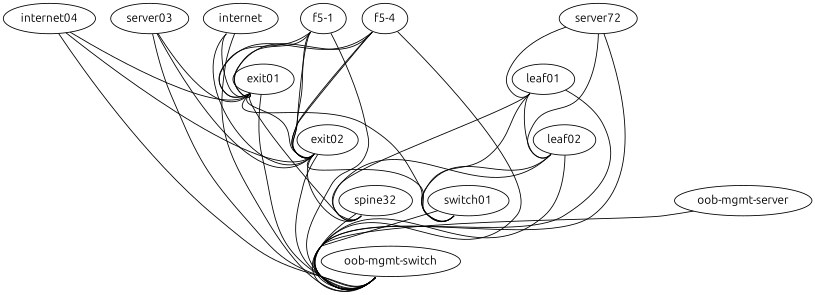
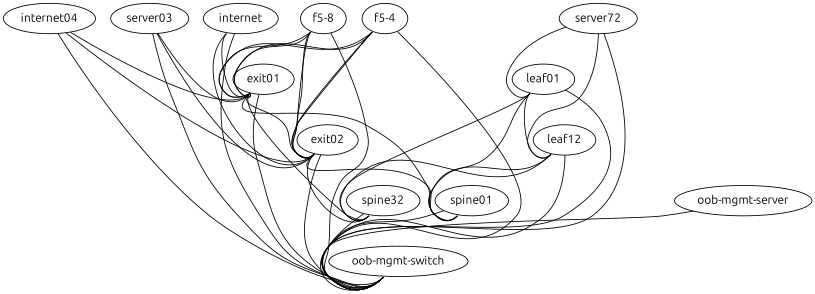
  graph {
    fontname=Ubuntu
    node [config="./helper_scripts/config_switch.sh" fontname=Ubuntu function=exit memory=768 os="CumulusCommunity/cumulus-vx" version="3.7.2"]
    edge [fontname=Ubuntu headport=swp1 tailport=eth0]
    leaf01 [function=leaf]
-   leaf02 [function=leaf]
-   spine01 [function=spine label=switch01]
+   leaf02 [function=leaf label=leaf12]
+   spine01 [function=spine]
    n4 [function=spine label=spine32]
    "oob-mgmt-switch" [config="./helper_scripts/config_oob_switch.sh" function="oob-switch" vagrant=eth0]
    exit01
    exit02
    n8 [config="./helper_scripts/config_server.sh" function=host label=server72 memory=512 os="yk0/ubuntu-xenial" version=""]
    server03 [config="./helper_scripts/config_server.sh" function=host memory=512 os="yk0/ubuntu-xenial" version=""]
    n10 [config="./helper_scripts/config_server.sh" function=host label=internet04 memory=512 os="yk0/ubuntu-xenial" version=""]
    internet [config="./helper_scripts/config_internet.sh" function=internet vagrant=swp48]
    "oob-mgmt-server" [config="./helper_scripts/config_oob_server.sh" function="oob-server" memory=1024 os="CumulusCommunity/vx_oob_server" vagrant=eth0 version="1.0.4"]
-   "f5-1"
+   "f5-1" [label="f5-8"]
    n14 [label="f5-4"]
    leaf01 -- leaf02 [headport=swp54 tailport=swp54]
    leaf01 -- spine01 [tailport=swp56]
    leaf01 -- n4 [tailport=swp55]
    leaf01 -- "oob-mgmt-switch" [headport=swp6 left_mac="a0:00:00:00:00:11"]
    leaf02 -- spine01 [headport=swp2 tailport=swp56]
    leaf02 -- n4 [headport=swp2 tailport=swp55]
    leaf02 -- "oob-mgmt-switch" [headport=swp7 left_mac="a0:00:00:00:00:12"]
    spine01 -- "oob-mgmt-switch" [headport=swp10 left_mac="a0:00:00:00:00:21"]
    n4 -- "oob-mgmt-switch" [headport=swp11 left_mac="a0:00:00:00:00:22"]
    exit01 -- spine01 [headport=swp30 tailport=swp56]
    exit01 -- n4 [headport=swp30 tailport=swp55]
    exit01 -- "oob-mgmt-switch" [headport=swp12 left_mac="a0:00:00:00:00:41"]
    exit01 -- exit02 [headport=swp54 tailport=swp54]
    exit02 -- spine01 [headport=swp29 tailport=swp56]
    exit02 -- n4 [headport=swp29 tailport=swp55]
    exit02 -- "oob-mgmt-switch" [headport=swp13 left_mac="a0:00:00:00:00:42"]
    n8 -- leaf01 [headport=swp2 left_mac="00:03:00:22:22:01" tailport=eth1]
    n8 -- leaf02 [headport=swp2 left_mac="00:03:00:22:22:02" tailport=eth2]
    n8 -- "oob-mgmt-switch" [headport=swp3 left_mac="a0:00:00:00:00:32"]
    server03 -- "oob-mgmt-switch" [headport=swp4 left_mac="a0:00:00:00:00:33"]
    server03 -- exit01 [headport=swp11 left_mac="00:03:00:33:33:01" tailport=eth1]
    server03 -- exit02 [headport=swp11 left_mac="00:03:00:33:33:02" tailport=eth2]
    n10 -- "oob-mgmt-switch" [headport=swp5 left_mac="a0:00:00:00:00:34"]
    n10 -- exit01 [headport=swp12 left_mac="00:03:00:44:44:01" tailport=eth1]
    n10 -- exit02 [headport=swp12 left_mac="00:03:00:44:44:02" tailport=eth2]
    internet -- "oob-mgmt-switch" [headport=swp15 left_mac="a0:00:00:00:00:50"]
    internet -- exit01 [tailport=swp1]
    internet -- exit02 [tailport=swp2]
    "oob-mgmt-server" -- "oob-mgmt-switch" [right_mac="a0:00:00:00:00:61" tailport=eth1]
    "f5-1" -- "oob-mgmt-switch" [headport=swp16 left_mac="a0:00:00:00:00:71"]
    "f5-1" -- exit01 [headport=swp3 tailport=swp1]
    "f5-1" -- exit01 [headport=swp4 tailport=swp2]
    "f5-1" -- exit02 [headport=swp3 tailport=swp3]
    "f5-1" -- exit02 [headport=swp4 tailport=swp4]
    n14 -- "oob-mgmt-switch" [headport=swp17 left_mac="a0:00:00:00:00:72"]
    n14 -- exit01 [headport=swp5 tailport=swp1]
    n14 -- exit01 [headport=swp6 tailport=swp2]
    n14 -- exit02 [headport=swp5 tailport=swp3]
    n14 -- exit02 [headport=swp6 tailport=swp4]
  }
